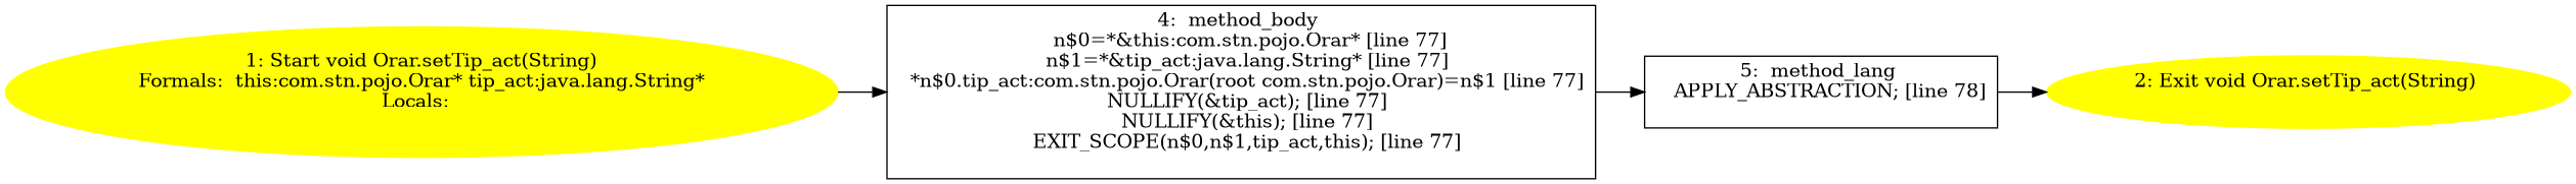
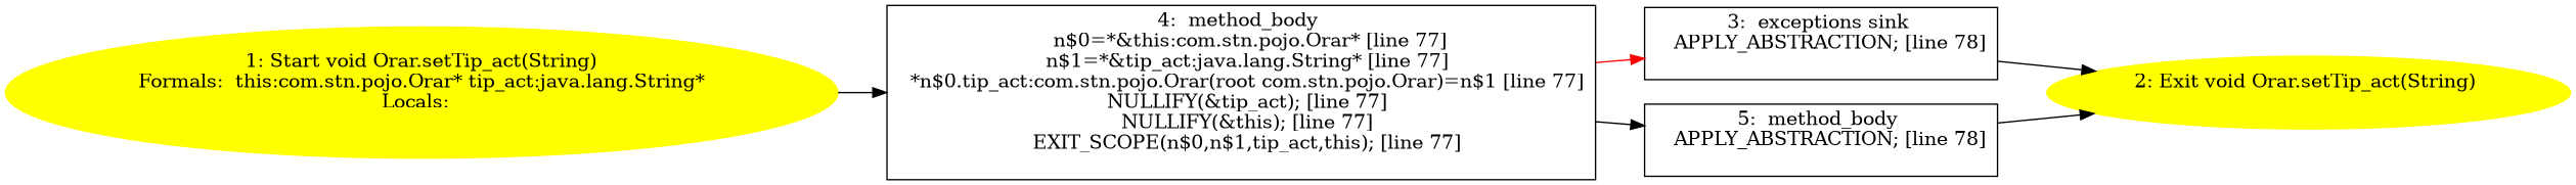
  digraph {
    rankdir=LR
    node [shape=box]
    n1 [color=yellow label="1: Start void Orar.setTip_act(String)\nFormals:  this:com.stn.pojo.Orar* tip_act:java.lang.String*\nLocals:  \n  " style=filled shape=""]
    n2 [label="4:  method_body \n   n$0=*&this:com.stn.pojo.Orar* [line 77]\n  n$1=*&tip_act:java.lang.String* [line 77]\n  *n$0.tip_act:com.stn.pojo.Orar(root com.stn.pojo.Orar)=n$1 [line 77]\n  NULLIFY(&tip_act); [line 77]\n  NULLIFY(&this); [line 77]\n  EXIT_SCOPE(n$0,n$1,tip_act,this); [line 77]\n "]
-   n4 [label="5:  method_lang \n   APPLY_ABSTRACTION; [line 78]\n "]
+   n3 [label="3:  exceptions sink \n   APPLY_ABSTRACTION; [line 78]\n "]
+   n4 [label="5:  method_body \n   APPLY_ABSTRACTION; [line 78]\n "]
    n5 [color=yellow label="2: Exit void Orar.setTip_act(String) \n  " style=filled shape=""]
    n1 -> n2
+   n2 -> n3 [color=red]
    n2 -> n4
+   n3 -> n5
    n4 -> n5
  }
